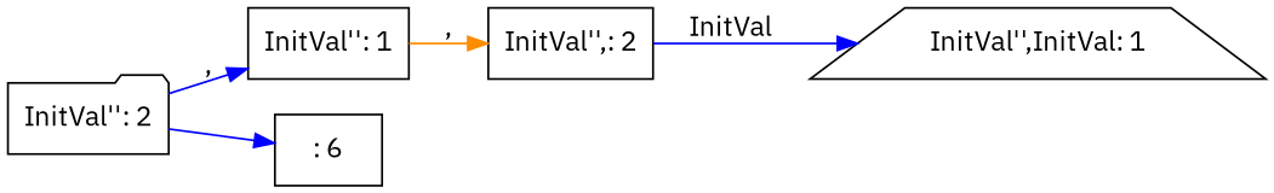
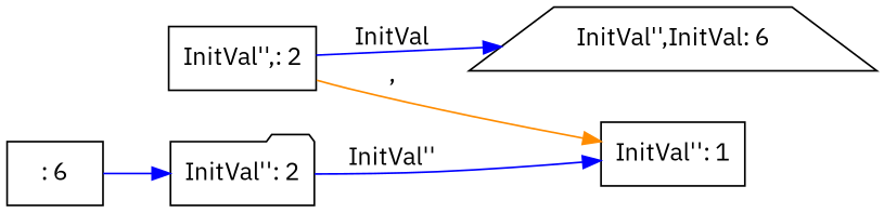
  digraph {
    fontname="IBM Plex Sans"
    rankdir=LR
    node [fontname="IBM Plex Sans" shape=box]
    edge [color=blue fontname="IBM Plex Sans"]
    n1 [label="InitVal'': 2" shape=folder]
    n2 [label="InitVal'': 1"]
    n3 [label=": 6"]
    n4 [label="InitVal'',: 2"]
-   n5 [label="InitVal'',InitVal: 1" shape=trapezium]
-   n1 -> n2 [label=","]
-   n1 -> n3
-   n2 -> n4 [color=darkorange label=","]
+   n5 [label="InitVal'',InitVal: 6" shape=trapezium]
+   n1 -> n2 [label="InitVal''"]
+   n3 -> n1
+   n4 -> n2 [color=darkorange label=","]
    n4 -> n5 [label=InitVal]
  }
